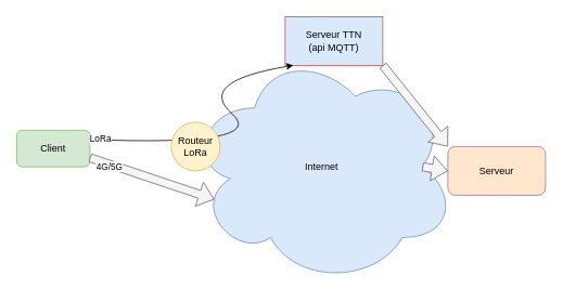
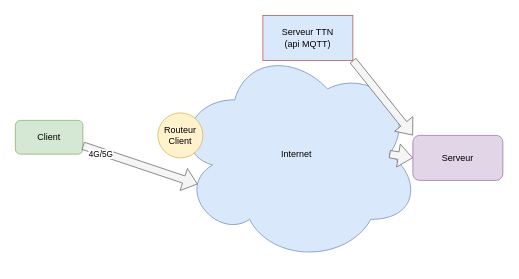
  <mxCell id="0" />
  <mxCell id="1" parent="0" />
  <mxCell id="2" value="&lt;div&gt;Serveur TTN&lt;/div&gt;&lt;div&gt;(api MQTT)&lt;br&gt;&lt;/div&gt;" style="rounded=0;whiteSpace=wrap;html=1;fillColor=#dae8fc;strokeColor=#b85450;" vertex="1" parent="1"><mxGeometry x="350" y="20" width="120" height="60" as="geometry" /></mxCell>
  <mxCell id="3" value="Client" style="rounded=1;whiteSpace=wrap;html=1;fillColor=#d5e8d4;strokeColor=#82b366;" vertex="1" parent="1"><mxGeometry x="20" y="160" width="90" height="45" as="geometry" /></mxCell>
  <mxCell id="4" value="Internet" style="ellipse;shape=cloud;whiteSpace=wrap;html=1;fillColor=#dae8fc;strokeColor=#6c8ebf;" vertex="1" parent="1"><mxGeometry x="230" y="60" width="330" height="290" as="geometry" /></mxCell>
- <mxCell id="5" value="Serveur" style="rounded=1;whiteSpace=wrap;html=1;fillColor=#ffe6cc;strokeColor=#9673a6;" vertex="1" parent="1"><mxGeometry x="550" y="180" width="120" height="60" as="geometry" /></mxCell>
+ <mxCell id="5" value="Serveur" style="rounded=1;whiteSpace=wrap;html=1;fillColor=#e1d5e7;strokeColor=#9673a6;" vertex="1" parent="1"><mxGeometry x="550" y="180" width="120" height="60" as="geometry" /></mxCell>
  <mxCell id="6" value="" style="shape=flexArrow;endArrow=classic;html=1;rounded=0;exitX=1;exitY=0.75;exitDx=0;exitDy=0;entryX=0.1;entryY=0.638;entryDx=0;entryDy=0;entryPerimeter=0;fillColor=#f5f5f5;strokeColor=#666666;" edge="1" parent="1" source="3" target="4"><mxGeometry width="50" height="50" relative="1" as="geometry"><mxPoint x="300" y="350" as="sourcePoint" /><mxPoint x="350" y="300" as="targetPoint" /></mxGeometry></mxCell>
  <mxCell id="7" value="4G/5G" style="edgeLabel;html=1;align=center;verticalAlign=middle;resizable=0;points=[];" vertex="1" connectable="0" parent="6"><mxGeometry x="-0.678" y="-3" relative="1" as="geometry"><mxPoint as="offset" /></mxGeometry></mxCell>
  <mxCell id="8" value="" style="shape=flexArrow;endArrow=classic;html=1;rounded=0;exitX=0.875;exitY=0.5;exitDx=0;exitDy=0;exitPerimeter=0;entryX=0;entryY=0.5;entryDx=0;entryDy=0;fillColor=#f5f5f5;strokeColor=#666666;" edge="1" parent="1" source="4" target="5"><mxGeometry width="50" height="50" relative="1" as="geometry"><mxPoint x="300" y="350" as="sourcePoint" /><mxPoint x="350" y="300" as="targetPoint" /></mxGeometry></mxCell>
  <mxCell id="9" value="" style="shape=flexArrow;endArrow=classic;html=1;rounded=0;entryX=0;entryY=0;entryDx=0;entryDy=0;exitX=1;exitY=1;exitDx=0;exitDy=0;fillColor=#f5f5f5;strokeColor=#666666;" edge="1" parent="1" source="2" target="5"><mxGeometry width="50" height="50" relative="1" as="geometry"><mxPoint x="300" y="350" as="sourcePoint" /><mxPoint x="350" y="300" as="targetPoint" /></mxGeometry></mxCell>
- <mxCell id="10" value="" style="curved=1;endArrow=classic;html=1;rounded=0;exitX=1;exitY=0.25;exitDx=0;exitDy=0;entryX=0.083;entryY=1;entryDx=0;entryDy=0;entryPerimeter=0;" edge="1" parent="1" source="3" target="2"><mxGeometry width="50" height="50" relative="1" as="geometry"><mxPoint x="300" y="350" as="sourcePoint" /><mxPoint x="350" y="300" as="targetPoint" /><Array as="points"><mxPoint x="330" y="180" /><mxPoint x="240" y="100" /></Array></mxGeometry></mxCell>
- <mxCell id="11" value="LoRa" style="edgeLabel;html=1;align=center;verticalAlign=middle;resizable=0;points=[];" vertex="1" connectable="0" parent="10"><mxGeometry x="-0.949" y="1" relative="1" as="geometry"><mxPoint as="offset" /></mxGeometry></mxCell>
- <mxCell id="12" value="Routeur LoRa" style="ellipse;whiteSpace=wrap;html=1;fillColor=#fff2cc;strokeColor=#d6b656;" vertex="1" parent="1"><mxGeometry x="210" y="150" width="60" height="60" as="geometry" /></mxCell>
+ <mxCell id="12" value="Routeur Client" style="ellipse;whiteSpace=wrap;html=1;fillColor=#fff2cc;strokeColor=#d6b656;" vertex="1" parent="1"><mxGeometry x="210" y="150" width="60" height="60" as="geometry" /></mxCell>
